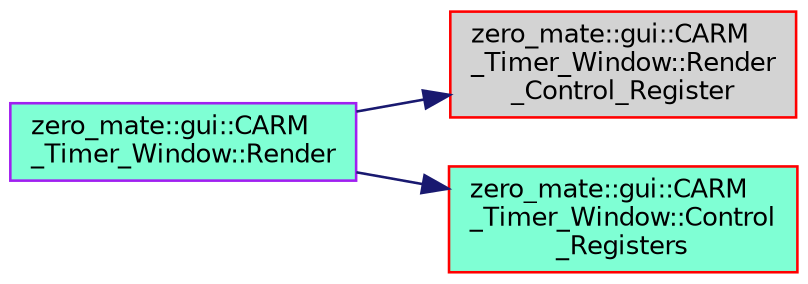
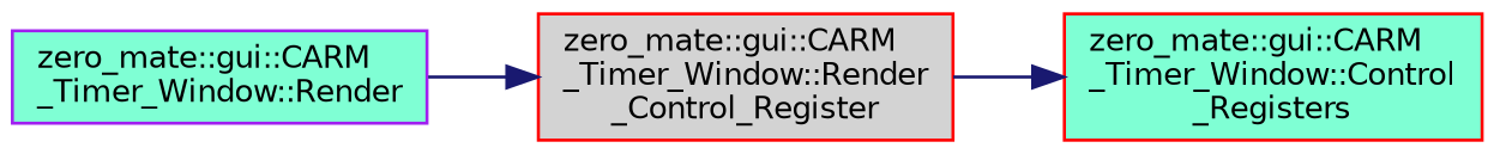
  digraph {
    rankdir=LR
    node [color=red fillcolor=aquamarine fontname=Helvetica fontsize=10 shape=record style=filled]
    edge [color=midnightblue fontname=Helvetica fontsize=10 labelfontname=Helvetica labelfontsize=10 style=solid]
    n1 [color=purple fontcolor=black height=0.2 label="zero_mate::gui::CARM\l_Timer_Window::Render" width=0.4]
    n2 [fillcolor=lightgrey height=0.2 label="zero_mate::gui::CARM\l_Timer_Window::Render\l_Control_Register" width=0.4]
    n3 [height=0.2 label="zero_mate::gui::CARM\l_Timer_Window::Control\l_Registers" width=0.4]
    n1 -> n2
-   n1 -> n3
+   n2 -> n3
  }
